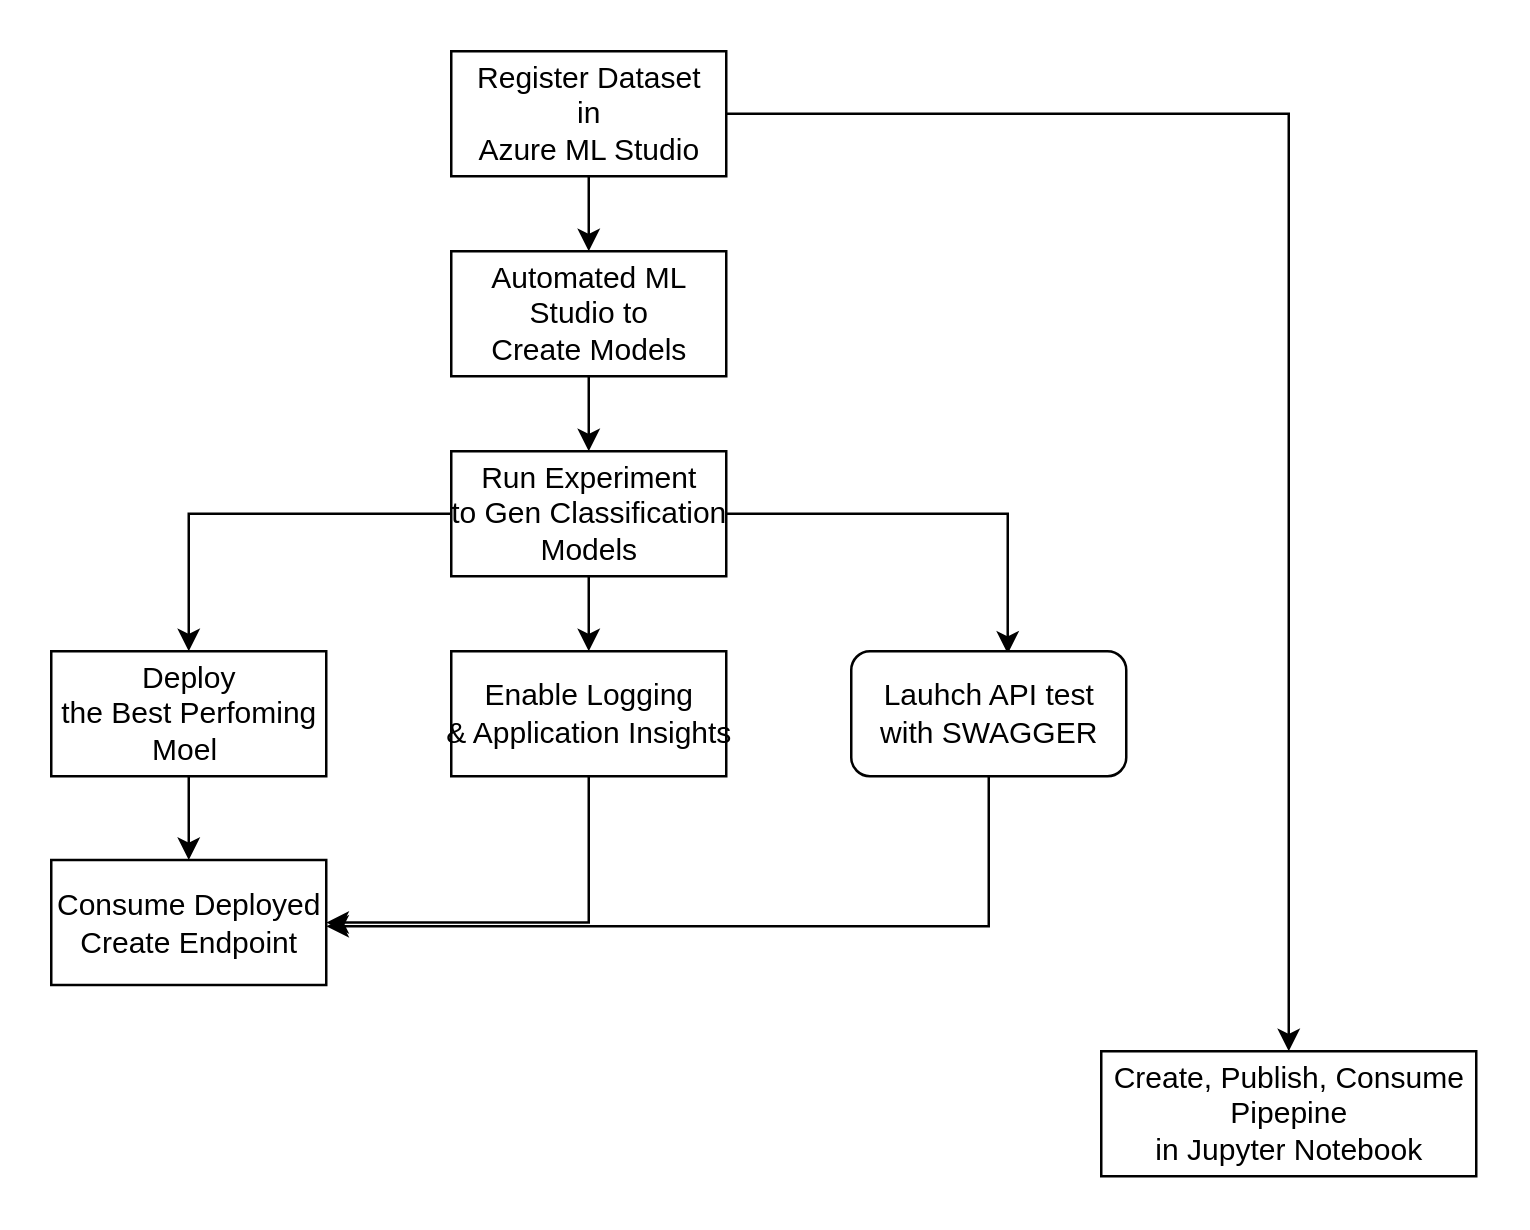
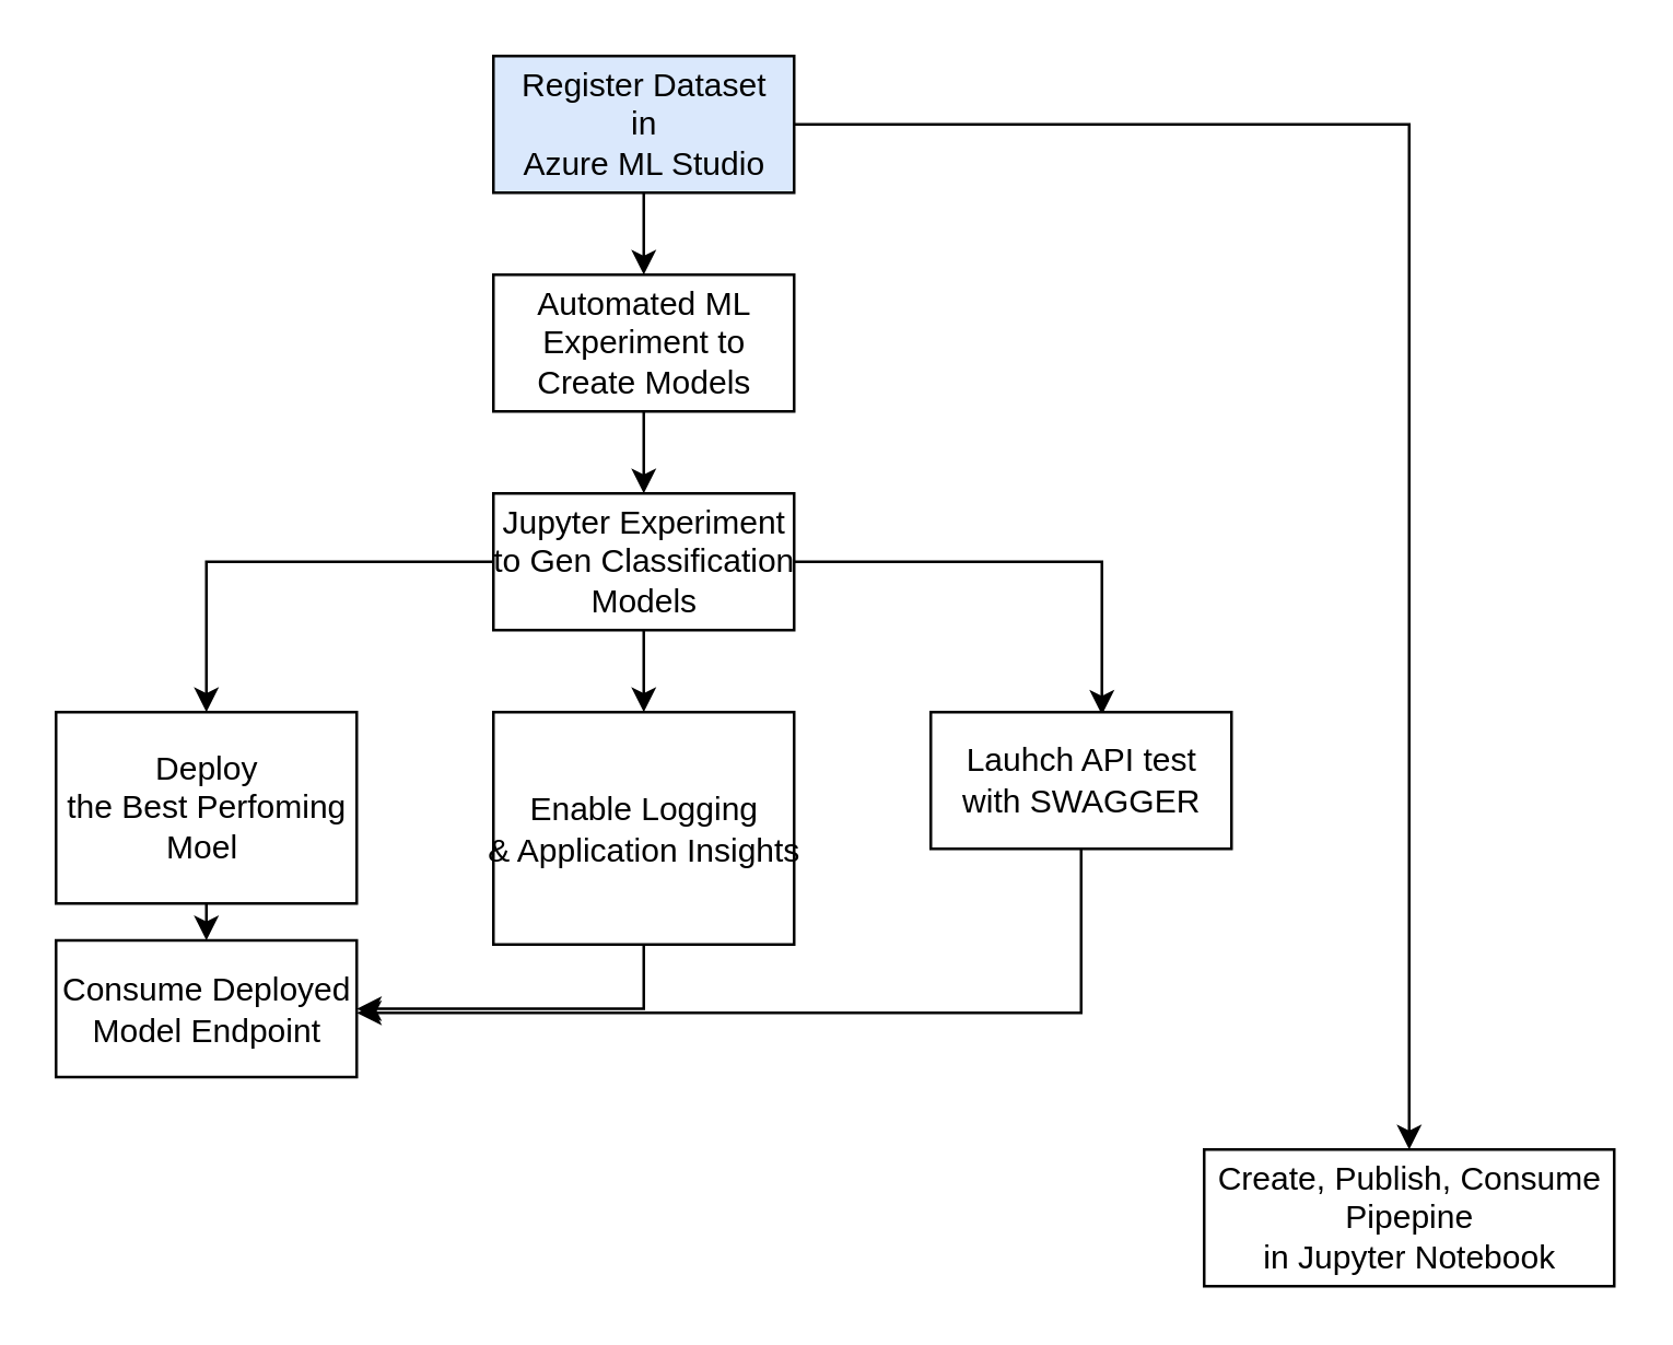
  <mxCell id="0" />
  <mxCell id="1" parent="0" />
  <mxCell id="2" style="edgeStyle=orthogonalEdgeStyle;rounded=0;orthogonalLoop=1;jettySize=auto;html=1;exitX=0.5;exitY=1;exitDx=0;exitDy=0;entryX=0.5;entryY=0;entryDx=0;entryDy=0;" edge="1" parent="1" source="4" target="6"><mxGeometry relative="1" as="geometry" /></mxCell>
  <mxCell id="3" style="edgeStyle=orthogonalEdgeStyle;rounded=0;orthogonalLoop=1;jettySize=auto;html=1;exitX=1;exitY=0.5;exitDx=0;exitDy=0;" edge="1" parent="1" source="4" target="18"><mxGeometry relative="1" as="geometry" /></mxCell>
- <mxCell id="4" value="Register Dataset&lt;br&gt;in&lt;br&gt;Azure ML Studio" style="html=1;" vertex="1" parent="1"><mxGeometry x="180" y="20" width="110" height="50" as="geometry" /></mxCell>
+ <mxCell id="4" value="Register Dataset&lt;br&gt;in&lt;br&gt;Azure ML Studio" style="html=1;fillColor=#dae8fc;" vertex="1" parent="1"><mxGeometry x="180" y="20" width="110" height="50" as="geometry" /></mxCell>
  <mxCell id="5" style="edgeStyle=orthogonalEdgeStyle;rounded=0;orthogonalLoop=1;jettySize=auto;html=1;exitX=0.5;exitY=1;exitDx=0;exitDy=0;entryX=0.5;entryY=0;entryDx=0;entryDy=0;" edge="1" parent="1" source="6" target="12"><mxGeometry relative="1" as="geometry" /></mxCell>
- <mxCell id="6" value="Automated ML&lt;br&gt;Studio to&lt;br&gt;Create Models" style="html=1;" vertex="1" parent="1"><mxGeometry x="180" y="100" width="110" height="50" as="geometry" /></mxCell>
+ <mxCell id="6" value="Automated ML&lt;br&gt;Experiment to&lt;br&gt;Create Models" style="html=1;" vertex="1" parent="1"><mxGeometry x="180" y="100" width="110" height="50" as="geometry" /></mxCell>
  <mxCell id="7" style="edgeStyle=orthogonalEdgeStyle;rounded=0;orthogonalLoop=1;jettySize=auto;html=1;exitX=0.5;exitY=1;exitDx=0;exitDy=0;entryX=0.5;entryY=0;entryDx=0;entryDy=0;" edge="1" parent="1" source="8" target="17"><mxGeometry relative="1" as="geometry" /></mxCell>
- <mxCell id="8" value="Deploy &lt;br&gt;the Best Perfoming&lt;br&gt;Moel&amp;nbsp;" style="html=1;" vertex="1" parent="1"><mxGeometry x="20" y="260" width="110" height="50" as="geometry" /></mxCell>
+ <mxCell id="8" value="Deploy &lt;br&gt;the Best Perfoming&lt;br&gt;Moel&amp;nbsp;" style="html=1;" vertex="1" parent="1"><mxGeometry x="20" y="260" width="110" height="70" as="geometry" /></mxCell>
  <mxCell id="9" style="edgeStyle=orthogonalEdgeStyle;rounded=0;orthogonalLoop=1;jettySize=auto;html=1;" edge="1" parent="1" source="12" target="8"><mxGeometry relative="1" as="geometry" /></mxCell>
  <mxCell id="10" style="edgeStyle=orthogonalEdgeStyle;rounded=0;orthogonalLoop=1;jettySize=auto;html=1;exitX=1;exitY=0.5;exitDx=0;exitDy=0;entryX=0.569;entryY=0.02;entryDx=0;entryDy=0;entryPerimeter=0;" edge="1" parent="1" source="12" target="16"><mxGeometry relative="1" as="geometry" /></mxCell>
  <mxCell id="11" style="edgeStyle=orthogonalEdgeStyle;rounded=0;orthogonalLoop=1;jettySize=auto;html=1;" edge="1" parent="1" source="12" target="14"><mxGeometry relative="1" as="geometry" /></mxCell>
- <mxCell id="12" value="Run Experiment&lt;br&gt;to Gen Classification &lt;br&gt;Models" style="html=1;" vertex="1" parent="1"><mxGeometry x="180" y="180" width="110" height="50" as="geometry" /></mxCell>
+ <mxCell id="12" value="Jupyter Experiment&lt;br&gt;to Gen Classification &lt;br&gt;Models" style="html=1;" vertex="1" parent="1"><mxGeometry x="180" y="180" width="110" height="50" as="geometry" /></mxCell>
  <mxCell id="13" style="edgeStyle=orthogonalEdgeStyle;rounded=0;orthogonalLoop=1;jettySize=auto;html=1;exitX=0.5;exitY=1;exitDx=0;exitDy=0;entryX=1;entryY=0.5;entryDx=0;entryDy=0;" edge="1" parent="1" source="14" target="17"><mxGeometry relative="1" as="geometry" /></mxCell>
- <mxCell id="14" value="Enable Logging&lt;br&gt;&amp;amp; Application Insights" style="html=1;" vertex="1" parent="1"><mxGeometry x="180" y="260" width="110" height="50" as="geometry" /></mxCell>
+ <mxCell id="14" value="Enable Logging&lt;br&gt;&amp;amp; Application Insights" style="html=1;" vertex="1" parent="1"><mxGeometry x="180" y="260" width="110" height="85" as="geometry" /></mxCell>
  <mxCell id="15" style="edgeStyle=orthogonalEdgeStyle;rounded=0;orthogonalLoop=1;jettySize=auto;html=1;exitX=0.5;exitY=1;exitDx=0;exitDy=0;" edge="1" parent="1" source="16"><mxGeometry relative="1" as="geometry"><mxPoint x="130" y="370" as="targetPoint" /><Array as="points"><mxPoint x="395" y="370" /></Array></mxGeometry></mxCell>
- <mxCell id="16" value="Lauhch API test&lt;br&gt;with SWAGGER" style="html=1;rounded=1;" vertex="1" parent="1"><mxGeometry x="340" y="260" width="110" height="50" as="geometry" /></mxCell>
- <mxCell id="17" value="Consume Deployed &lt;br&gt;Create Endpoint" style="html=1;" vertex="1" parent="1"><mxGeometry x="20" y="343.5" width="110" height="50" as="geometry" /></mxCell>
+ <mxCell id="16" value="Lauhch API test&lt;br&gt;with SWAGGER" style="html=1;" vertex="1" parent="1"><mxGeometry x="340" y="260" width="110" height="50" as="geometry" /></mxCell>
+ <mxCell id="17" value="Consume Deployed &lt;br&gt;Model Endpoint" style="html=1;" vertex="1" parent="1"><mxGeometry x="20" y="343.5" width="110" height="50" as="geometry" /></mxCell>
  <mxCell id="18" value="Create, Publish, Consume&lt;br&gt;Pipepine&lt;br&gt;in Jupyter Notebook" style="html=1;" vertex="1" parent="1"><mxGeometry x="440" y="420" width="150" height="50" as="geometry" /></mxCell>
